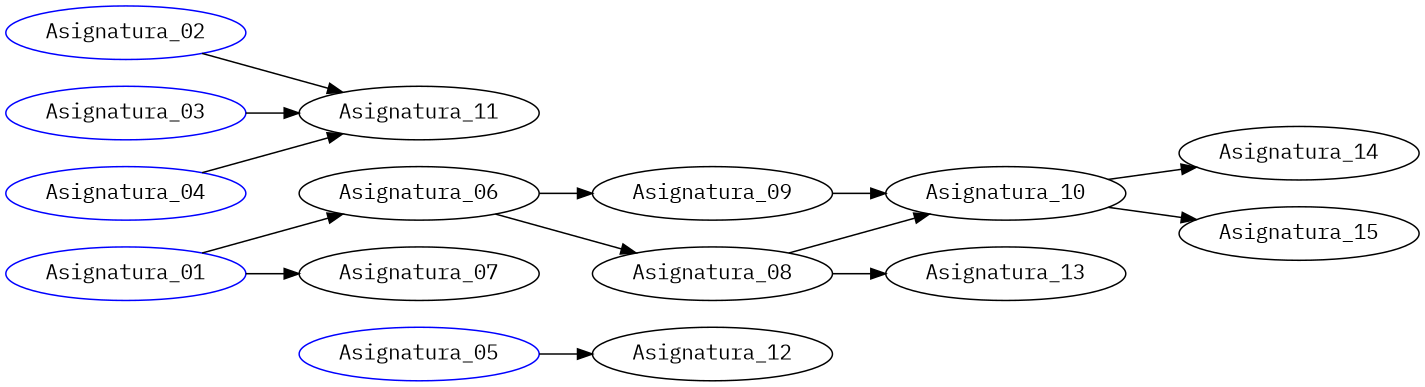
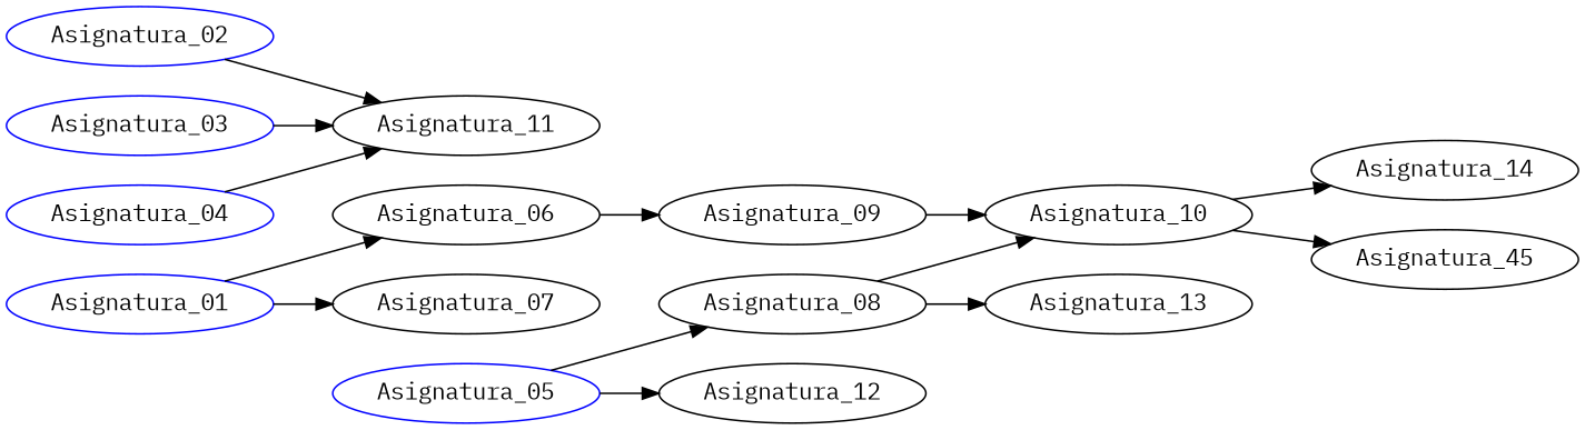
  strict digraph {
    fontname="IBM Plex Mono"
    rankdir=LR
    node [color=black fontname="IBM Plex Mono"]
    edge [color=black fontname="IBM Plex Mono"]
    n1 [color=blue label=Asignatura_01]
    n2 [label=Asignatura_06]
    n3 [label=Asignatura_07]
    n4 [label=Asignatura_09]
    n5 [color=blue label=Asignatura_02]
    n6 [label=Asignatura_11]
    n7 [color=blue label=Asignatura_03]
    n8 [color=blue label=Asignatura_04]
    n9 [color=blue label=Asignatura_05]
    n10 [label=Asignatura_08]
    n11 [label=Asignatura_12]
    n12 [label=Asignatura_10]
    n13 [label=Asignatura_13]
    n14 [label=Asignatura_14]
-   n15 [label=Asignatura_15]
+   n15 [label=Asignatura_45]
    n1 -> n2
    n1 -> n3
    n2 -> n4
    n4 -> n12
    n5 -> n6
    n7 -> n6
    n8 -> n6
-   n2 -> n10
+   n9 -> n10
    n9 -> n11
    n10 -> n12
    n10 -> n13
    n12 -> n14
    n12 -> n15
  }
